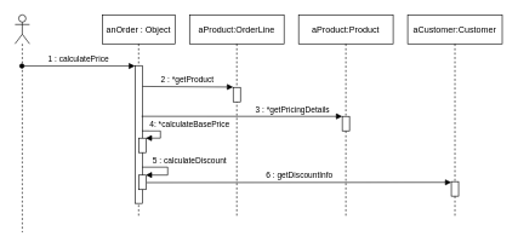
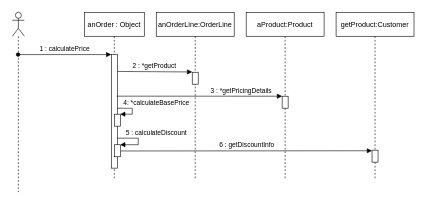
  <mxCell id="0" />
  <mxCell id="1" parent="0" />
  <mxCell id="2" value="anOrder : Object" style="shape=umlLifeline;perimeter=lifelinePerimeter;container=1;collapsible=0;recursiveResize=0;rounded=0;shadow=0;strokeWidth=1;" vertex="1" parent="1"><mxGeometry x="140" y="20" width="100" height="280" as="geometry" /></mxCell>
  <mxCell id="3" value="" style="points=[];perimeter=orthogonalPerimeter;rounded=0;shadow=0;strokeWidth=1;" vertex="1" parent="2"><mxGeometry x="45" y="70" width="10" height="190" as="geometry" /></mxCell>
  <mxCell id="4" value="" style="points=[];perimeter=orthogonalPerimeter;rounded=0;shadow=0;strokeWidth=1;" vertex="1" parent="2"><mxGeometry x="50" y="170" width="10" height="20" as="geometry" /></mxCell>
  <mxCell id="5" value="4: *calculateBasePrice" style="html=1;verticalAlign=bottom;endArrow=block;edgeStyle=elbowEdgeStyle;elbow=vertical;curved=0;rounded=0;exitX=0.95;exitY=0.474;exitDx=0;exitDy=0;exitPerimeter=0;entryX=0.97;entryY=0;entryDx=0;entryDy=0;entryPerimeter=0;" edge="1" parent="2" source="3" target="4"><mxGeometry x="-0.085" y="40" width="80" relative="1" as="geometry"><mxPoint x="78" y="180" as="sourcePoint" /><mxPoint x="80" y="168" as="targetPoint" /><Array as="points"><mxPoint x="80" y="163" /></Array><mxPoint as="offset" /></mxGeometry></mxCell>
  <mxCell id="6" value="" style="points=[];perimeter=orthogonalPerimeter;rounded=0;shadow=0;strokeWidth=1;" vertex="1" parent="2"><mxGeometry x="50" y="220.99" width="10" height="20" as="geometry" /></mxCell>
  <mxCell id="7" value="5 : calculateDiscount" style="html=1;verticalAlign=bottom;endArrow=block;edgeStyle=elbowEdgeStyle;elbow=vertical;curved=0;rounded=0;exitX=0.977;exitY=0.737;exitDx=0;exitDy=0;exitPerimeter=0;entryX=0.977;entryY=-0.004;entryDx=0;entryDy=0;entryPerimeter=0;" edge="1" parent="2" source="3" target="6"><mxGeometry x="-0.077" y="30" width="80" relative="1" as="geometry"><mxPoint x="60" y="210" as="sourcePoint" /><mxPoint x="100" y="230" as="targetPoint" /><Array as="points"><mxPoint x="90" y="200" /></Array><mxPoint as="offset" /></mxGeometry></mxCell>
- <mxCell id="8" value="aProduct:OrderLine" style="shape=umlLifeline;perimeter=lifelinePerimeter;container=1;collapsible=0;recursiveResize=0;rounded=0;shadow=0;strokeWidth=1;" vertex="1" parent="1"><mxGeometry x="260" y="20" width="130" height="280" as="geometry" /></mxCell>
+ <mxCell id="8" value="anOrderLine:OrderLine" style="shape=umlLifeline;perimeter=lifelinePerimeter;container=1;collapsible=0;recursiveResize=0;rounded=0;shadow=0;strokeWidth=1;" vertex="1" parent="1"><mxGeometry x="260" y="20" width="130" height="280" as="geometry" /></mxCell>
  <mxCell id="9" value="" style="points=[];perimeter=orthogonalPerimeter;rounded=0;shadow=0;strokeWidth=1;" vertex="1" parent="8"><mxGeometry x="60" y="100" width="10" height="20" as="geometry" /></mxCell>
  <mxCell id="10" value="2 : *getProduct" style="verticalAlign=bottom;endArrow=block;shadow=0;strokeWidth=1;entryX=0;entryY=-0.022;entryDx=0;entryDy=0;entryPerimeter=0;exitX=1.033;exitY=0.151;exitDx=0;exitDy=0;exitPerimeter=0;" edge="1" parent="1" source="3" target="9"><mxGeometry relative="1" as="geometry"><mxPoint x="200" y="119" as="sourcePoint" /><mxPoint x="380" y="125" as="targetPoint" /></mxGeometry></mxCell>
  <mxCell id="11" value="1 : calculatePrice" style="verticalAlign=bottom;endArrow=block;shadow=0;strokeWidth=1;entryX=0;entryY=0.003;entryDx=0;entryDy=0;entryPerimeter=0;startArrow=oval;startFill=1;" edge="1" parent="1" source="16" target="3"><mxGeometry relative="1" as="geometry"><mxPoint x="25.5" y="90.53" as="sourcePoint" /><mxPoint x="182" y="90.53" as="targetPoint" /><mxPoint as="offset" /></mxGeometry></mxCell>
  <mxCell id="12" value="aProduct:Product" style="shape=umlLifeline;perimeter=lifelinePerimeter;container=1;collapsible=0;recursiveResize=0;rounded=0;shadow=0;strokeWidth=1;" vertex="1" parent="1"><mxGeometry x="410" y="20" width="130" height="280" as="geometry" /></mxCell>
  <mxCell id="13" value="" style="points=[];perimeter=orthogonalPerimeter;rounded=0;shadow=0;strokeWidth=1;" vertex="1" parent="12"><mxGeometry x="60" y="140" width="10" height="20" as="geometry" /></mxCell>
- <mxCell id="14" value="aCustomer:Customer" style="shape=umlLifeline;perimeter=lifelinePerimeter;container=1;collapsible=0;recursiveResize=0;rounded=0;shadow=0;strokeWidth=1;" vertex="1" parent="1"><mxGeometry x="560" y="20" width="130" height="280" as="geometry" /></mxCell>
+ <mxCell id="14" value="getProduct:Customer" style="shape=umlLifeline;perimeter=lifelinePerimeter;container=1;collapsible=0;recursiveResize=0;rounded=0;shadow=0;strokeWidth=1;" vertex="1" parent="1"><mxGeometry x="560" y="20" width="130" height="280" as="geometry" /></mxCell>
  <mxCell id="15" value="" style="points=[];perimeter=orthogonalPerimeter;rounded=0;shadow=0;strokeWidth=1;" vertex="1" parent="14"><mxGeometry x="60" y="230" width="10" height="20" as="geometry" /></mxCell>
  <mxCell id="16" value="" style="shape=umlLifeline;participant=umlActor;perimeter=lifelinePerimeter;whiteSpace=wrap;html=1;container=1;collapsible=0;recursiveResize=0;verticalAlign=top;spacingTop=36;outlineConnect=0;fontColor=#FF00FF;" vertex="1" parent="1"><mxGeometry x="20" y="20" width="20" height="300" as="geometry" /></mxCell>
  <mxCell id="17" value="3 : *getPricingDetails" style="verticalAlign=bottom;endArrow=block;shadow=0;strokeWidth=1;exitX=0.9;exitY=0.368;exitDx=0;exitDy=0;exitPerimeter=0;" edge="1" parent="1" source="3" target="13"><mxGeometry x="0.505" relative="1" as="geometry"><mxPoint x="240" y="160" as="sourcePoint" /><mxPoint x="469" y="160" as="targetPoint" /><mxPoint as="offset" /></mxGeometry></mxCell>
  <mxCell id="18" value="6 : getDiscountInfo" style="html=1;verticalAlign=bottom;endArrow=block;edgeStyle=elbowEdgeStyle;elbow=vertical;curved=0;rounded=0;exitX=1.114;exitY=0.519;exitDx=0;exitDy=0;exitPerimeter=0;" edge="1" parent="1" source="6" target="15"><mxGeometry width="80" relative="1" as="geometry"><mxPoint x="230" y="250" as="sourcePoint" /><mxPoint x="400" y="250" as="targetPoint" /></mxGeometry></mxCell>
